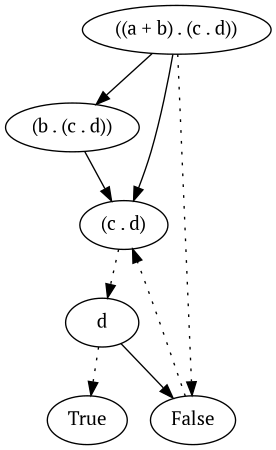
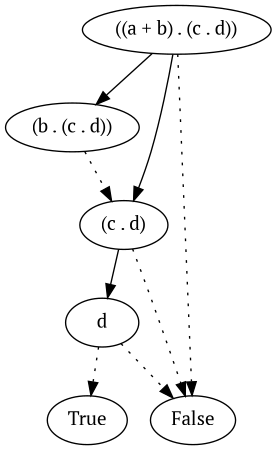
  strict digraph {
    bgcolor=white
    fontname="PT Serif"
    node [fillcolor=white fontname="PT Serif"]
    edge [fontname="PT Serif" style=solid]
    n1 [label="((a + b) . (c . d))"]
    n2 [label="(b . (c . d))"]
    n3 [label="(c . d)"]
    n4 [label=False]
    n5 [label=d]
    n6 [label=True]
    n1 -> n2
    n1 -> n3
    n1 -> n4 [style=dotted]
-   n2 -> n3
-   n4 -> n3 [style=dotted]
-   n3 -> n5 [style=dotted]
-   n5 -> n4
+   n2 -> n3 [style=dotted]
+   n3 -> n4 [style=dotted]
+   n3 -> n5
+   n5 -> n4 [style=dotted]
    n5 -> n6 [style=dotted]
  }
